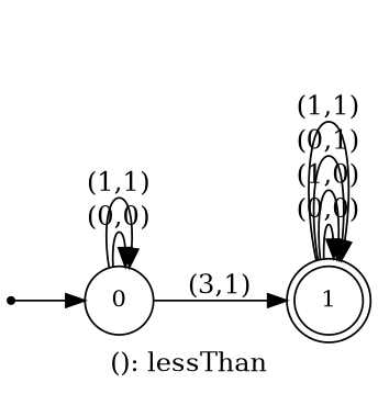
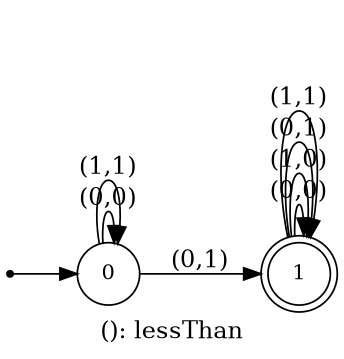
  digraph {
    label="(): lessThan"
    rankdir=LR
    node [fontsize=12]
    n1 [label=0 shape=circle]
    n2 [label=1 shape=doublecircle]
    n3 [label=1 shape=point]
    n1 -> n1 [label="(0,0)"]
    n1 -> n1 [label="(1,1)"]
-   n1 -> n2 [label="(3,1)"]
+   n1 -> n2 [label="(0,1)"]
    n2 -> n2 [label="(0,0)"]
    n2 -> n2 [label="(1,0)"]
    n2 -> n2 [label="(0,1)"]
    n2 -> n2 [label="(1,1)"]
    n3 -> n1
  }
